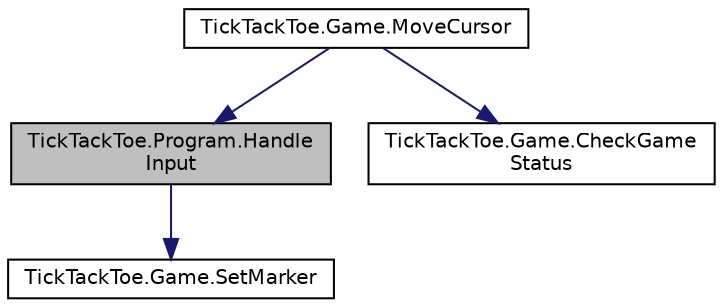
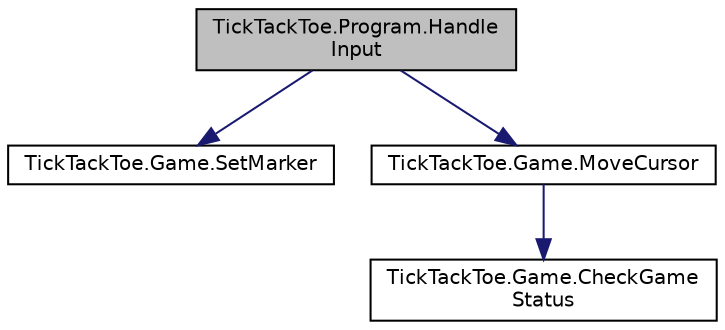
  digraph {
    rankdir=TB
    node [color=black fillcolor=white fontname=Helvetica fontsize=10 shape=record style=filled]
    edge [color=midnightblue fontname=Helvetica fontsize=10 labelfontname=Helvetica labelfontsize=10 style=solid]
    n1 [fillcolor=grey75 fontcolor=black height=0.2 label="TickTackToe.Program.Handle\lInput" width=0.4]
    n2 [height=0.2 label="TickTackToe.Game.SetMarker" width=0.4]
    n3 [height=0.2 label="TickTackToe.Game.MoveCursor" width=0.4]
    n4 [height=0.2 label="TickTackToe.Game.CheckGame\lStatus" width=0.4]
    n1 -> n2
-   n3 -> n1
+   n1 -> n3
    n3 -> n4
  }
